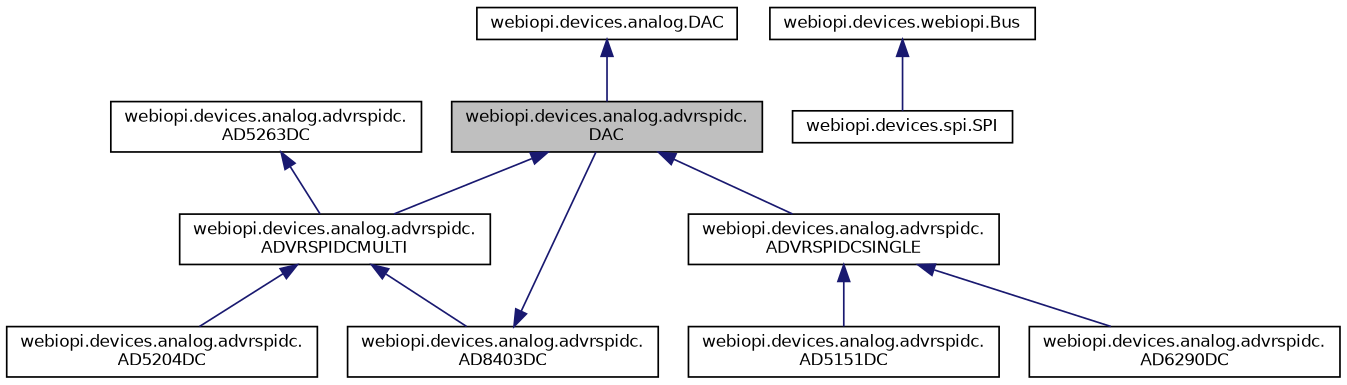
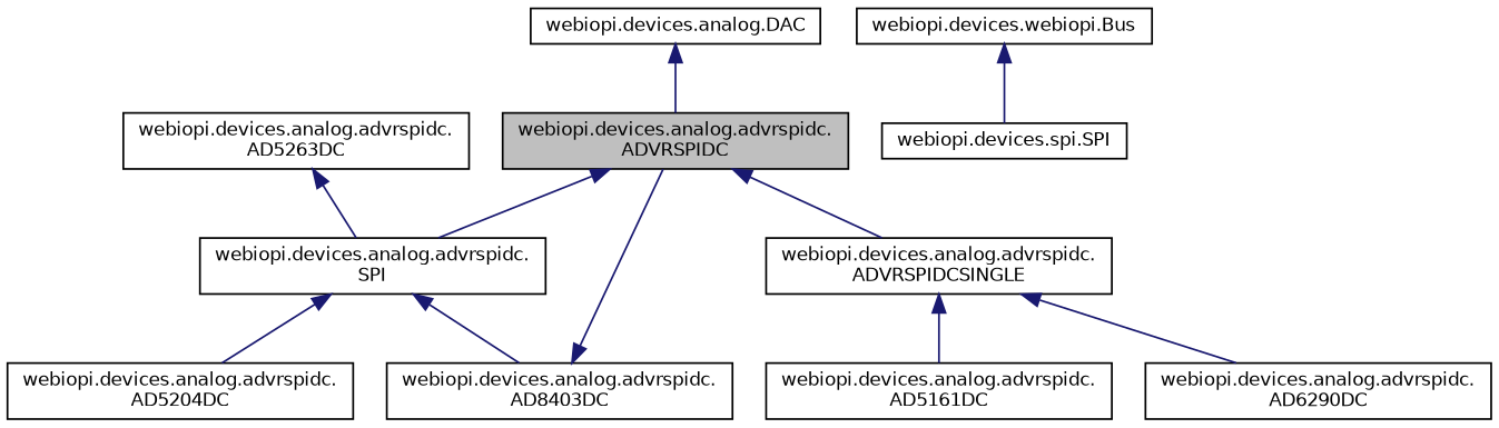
  digraph {
    rankdir=TB
    node [color=black fillcolor=white fontname=Helvetica fontsize=10 shape=record style=filled]
    edge [color=midnightblue dir=back fontname=Helvetica fontsize=10 labelfontname=Helvetica labelfontsize=10 style=solid]
-   n1 [fillcolor=grey75 fontcolor=black height=0.2 label="webiopi.devices.analog.advrspidc.\lDAC" width=0.4]
-   n2 [height=0.2 label="webiopi.devices.analog.advrspidc.\lADVRSPIDCMULTI" width=0.4]
+   n1 [fillcolor=grey75 fontcolor=black height=0.2 label="webiopi.devices.analog.advrspidc.\lADVRSPIDC" width=0.4]
+   n2 [height=0.2 label="webiopi.devices.analog.advrspidc.\lSPI" width=0.4]
    n3 [height=0.2 label="webiopi.devices.analog.advrspidc.\lADVRSPIDCSINGLE" width=0.4]
    n4 [height=0.2 label="webiopi.devices.analog.advrspidc.\lAD5204DC" width=0.4]
    n5 [height=0.2 label="webiopi.devices.analog.advrspidc.\lAD8403DC" width=0.4]
-   n6 [height=0.2 label="webiopi.devices.analog.advrspidc.\lAD5151DC" width=0.4]
+   n6 [height=0.2 label="webiopi.devices.analog.advrspidc.\lAD5161DC" width=0.4]
    n7 [height=0.2 label="webiopi.devices.analog.advrspidc.\lAD6290DC" width=0.4]
    n8 [height=0.2 label="webiopi.devices.analog.DAC" width=0.4]
    n9 [height=0.2 label="webiopi.devices.spi.SPI" width=0.4]
    n10 [height=0.2 label="webiopi.devices.webiopi.Bus" width=0.4]
    n11 [height=0.2 label="webiopi.devices.analog.advrspidc.\lAD5263DC" width=0.4]
    n1 -> n2
    n1 -> n3
    n2 -> n4
    n2 -> n5
    n3 -> n6
    n3 -> n7
    n5 -> n1
    n8 -> n1
    n10 -> n9
    n11 -> n2
  }
